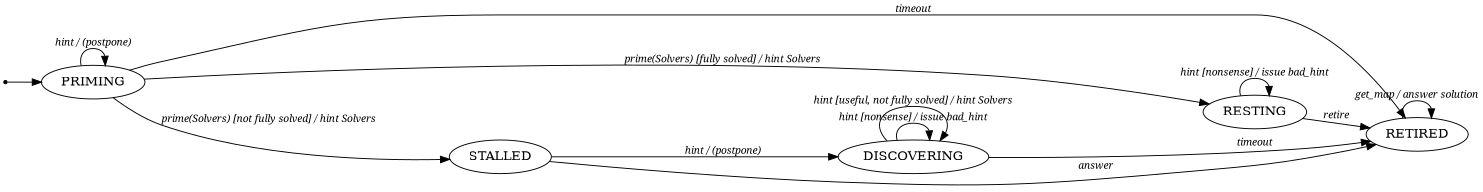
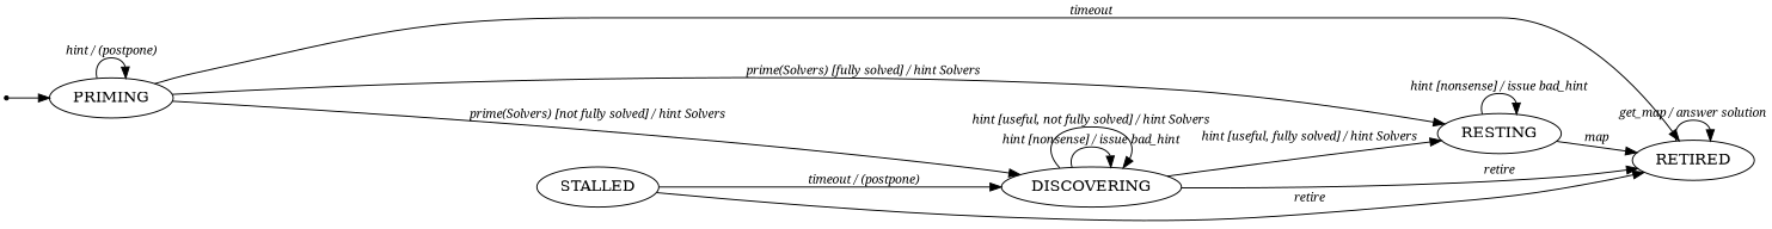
  digraph {
    rankdir=LR
    edge [fontname=italic fontsize="11pt"]
    start [shape=point]
    n2 [label=PRIMING]
    n3 [label=DISCOVERING]
    n4 [label=RESTING]
    n5 [label=RETIRED]
    n6 [label=STALLED]
    start -> n2
    n2 -> n2 [label="hint / (postpone)"]
-   n2 -> n6 [label="prime(Solvers) [not fully solved] / hint Solvers"]
+   n2 -> n3 [label="prime(Solvers) [not fully solved] / hint Solvers"]
    n2 -> n4 [label="prime(Solvers) [fully solved] / hint Solvers"]
    n2 -> n5 [label=timeout]
    n3 -> n3 [label="hint [nonsense] / issue bad_hint"]
    n3 -> n3 [label="hint [useful, not fully solved] / hint Solvers"]
-   n3 -> n5 [label=timeout]
+   n3 -> n4 [label="hint [useful, fully solved] / hint Solvers"]
+   n3 -> n5 [label=retire]
    n4 -> n4 [label="hint [nonsense] / issue bad_hint"]
-   n4 -> n5 [label=retire]
+   n4 -> n5 [label=map]
    n5 -> n5 [label="get_map / answer solution"]
-   n6 -> n3 [label="hint / (postpone)"]
-   n6 -> n5 [label=answer]
+   n6 -> n3 [label="timeout / (postpone)"]
+   n6 -> n5 [label=retire]
  }
